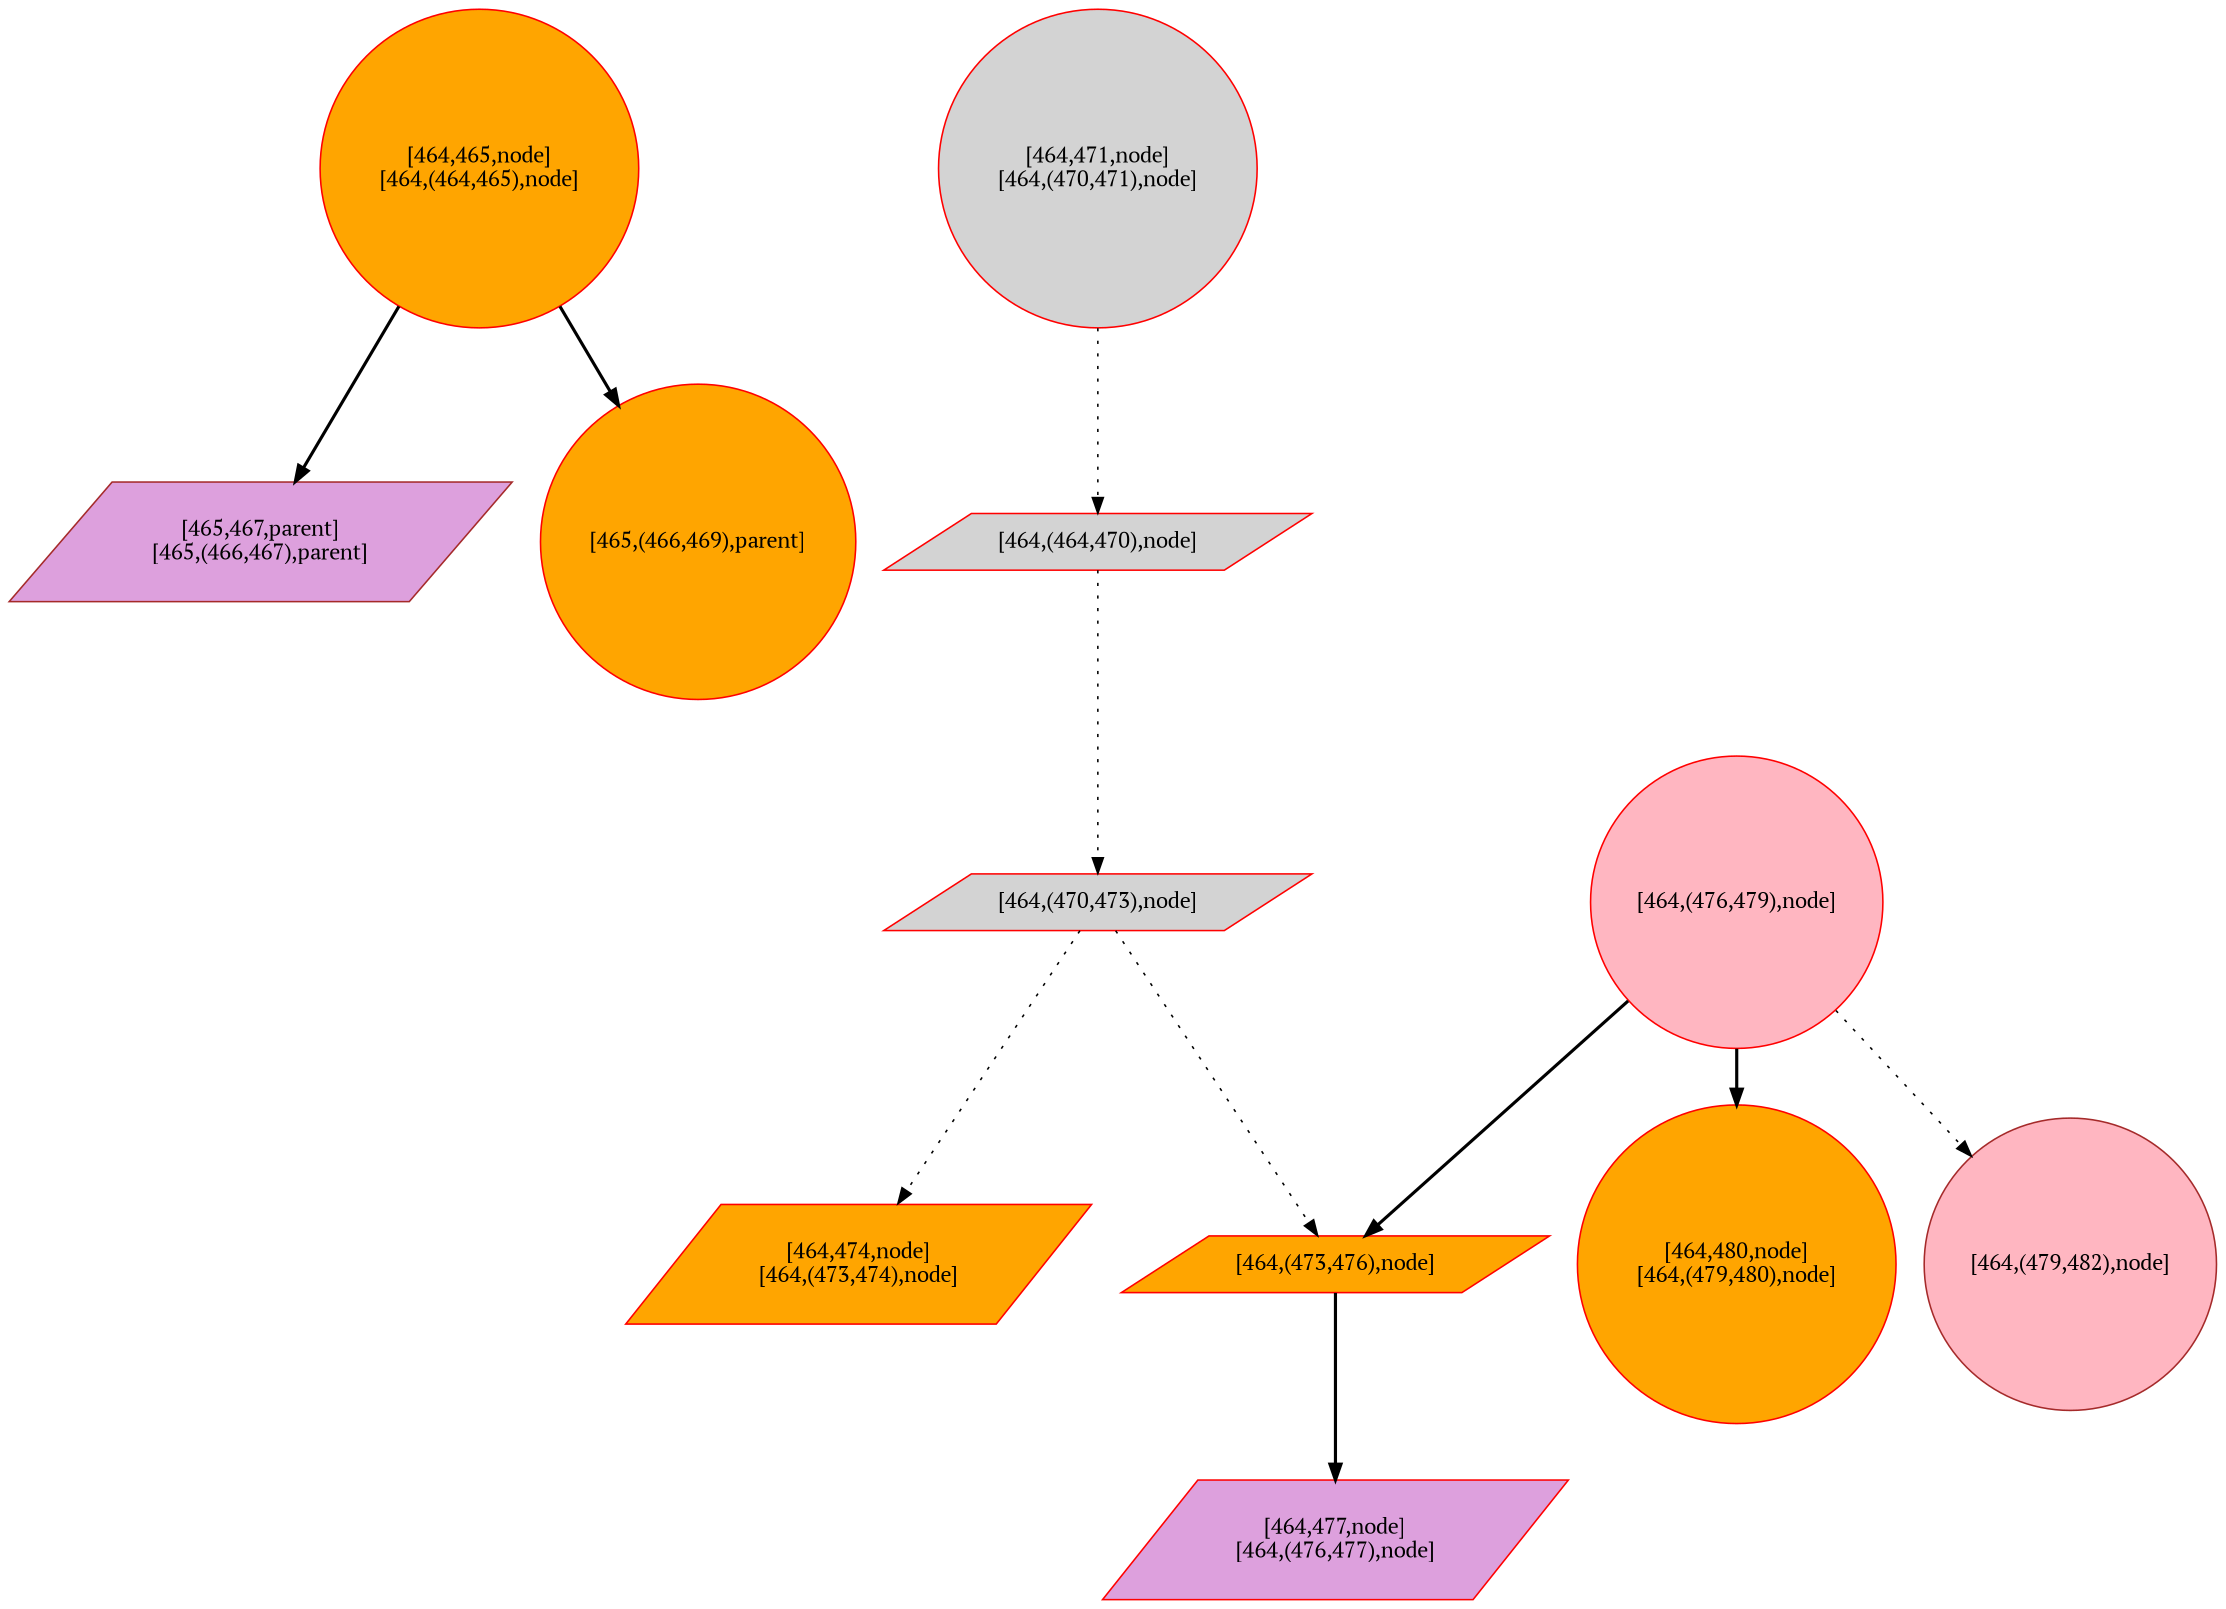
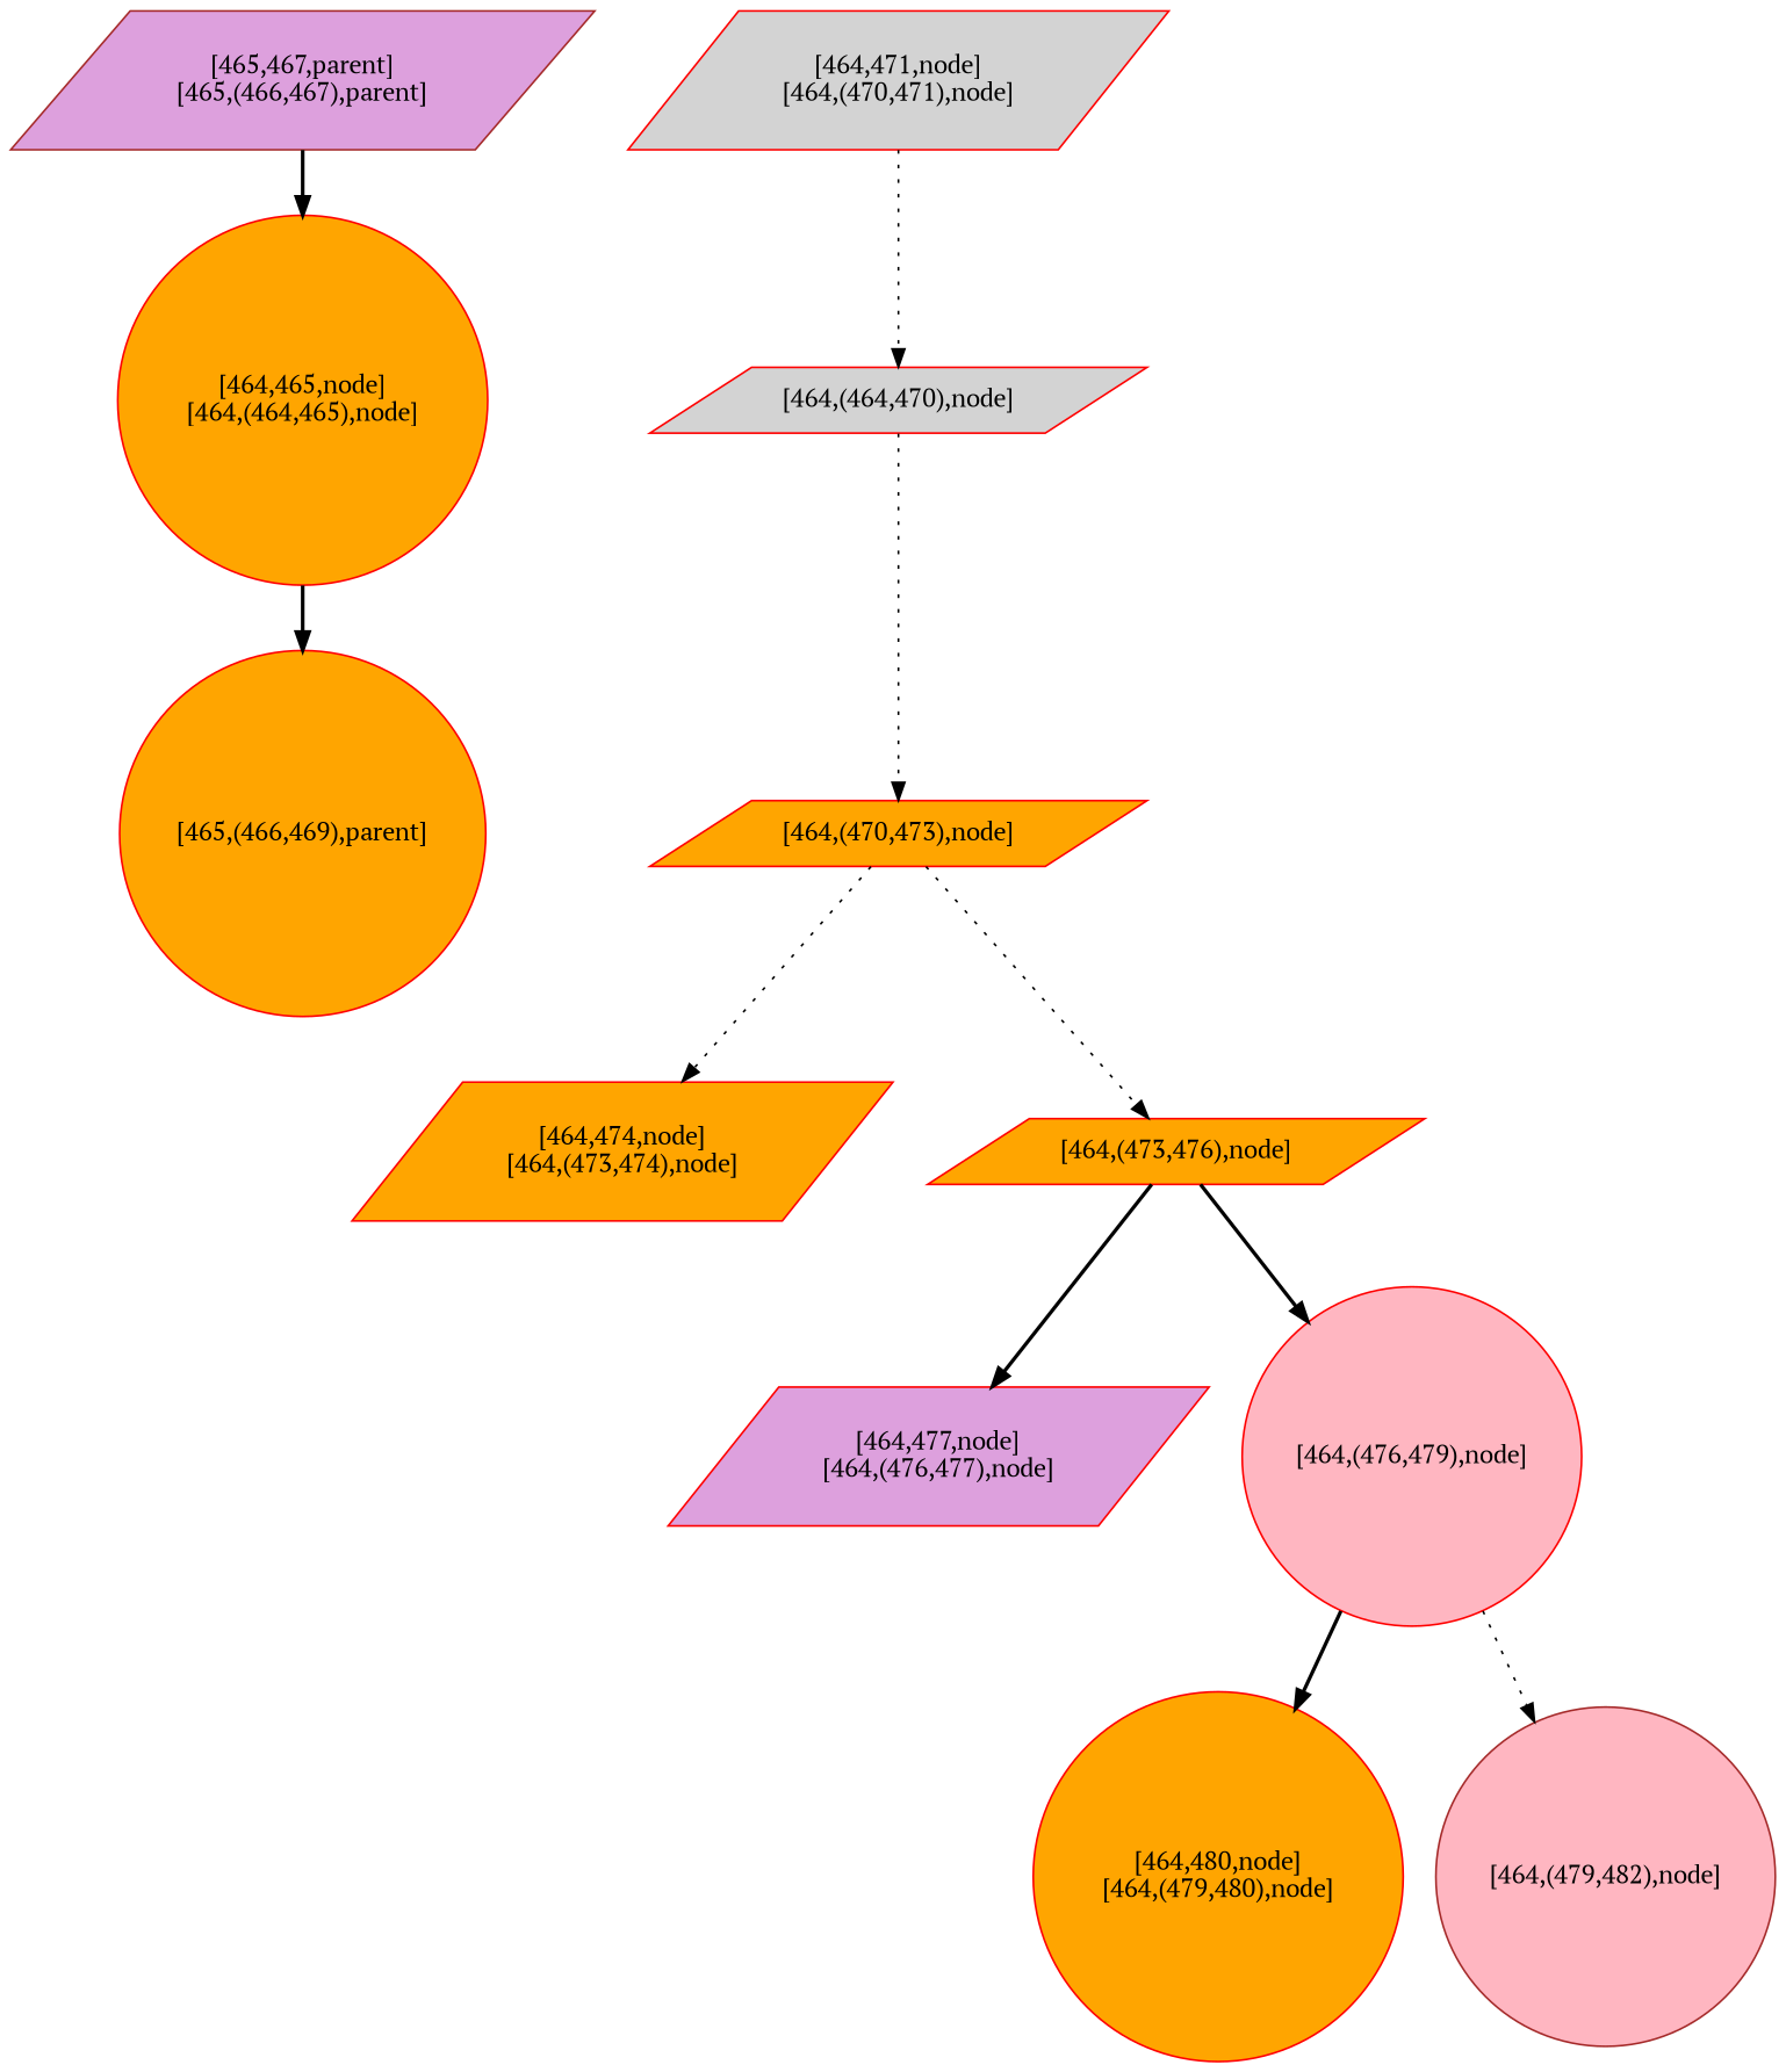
  digraph {
    fontname="PT Serif"
    node [color=red fillcolor=orange fontname="PT Serif" shape=parallelogram style=filled]
    edge [fontname="PT Serif" style=bold]
    n1 [color=brown fillcolor=plum label="[465,467,parent]\n[465,(466,467),parent]"]
    n2 [label="[465,(466,469),parent]" shape=circle]
    n3 [label="[464,465,node]\n[464,(464,465),node]" shape=circle]
-   n4 [fillcolor=lightgrey label="[464,471,node]\n[464,(470,471),node]" shape=circle]
+   n4 [fillcolor=lightgrey label="[464,471,node]\n[464,(470,471),node]"]
    n5 [fillcolor=lightgrey label="[464,(464,470),node]"]
    n6 [label="[464,474,node]\n[464,(473,474),node]"]
    n7 [fillcolor=plum label="[464,477,node]\n[464,(476,477),node]"]
    n8 [label="[464,480,node]\n[464,(479,480),node]" shape=circle]
    n9 [color=brown fillcolor=lightpink label="[464,(479,482),node]" shape=circle]
    n10 [fillcolor=lightpink label="[464,(476,479),node]" shape=circle]
    n11 [label="[464,(473,476),node]"]
-   n12 [fillcolor=lightgrey label="[464,(470,473),node]"]
-   n3 -> n1
+   n12 [label="[464,(470,473),node]"]
+   n1 -> n3
    n3 -> n2
    n4 -> n5 [style=dotted]
    n5 -> n12 [style=dotted]
    n10 -> n8
    n10 -> n9 [style=dotted]
    n11 -> n7
-   n10 -> n11
+   n11 -> n10
    n12 -> n6 [style=dotted]
    n12 -> n11 [style=dotted]
  }
